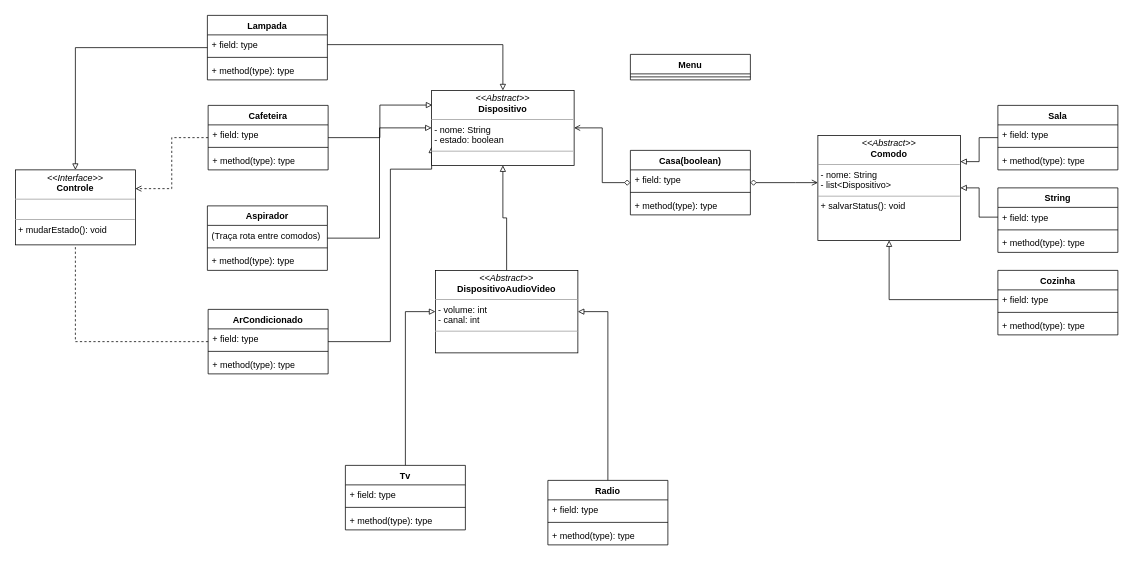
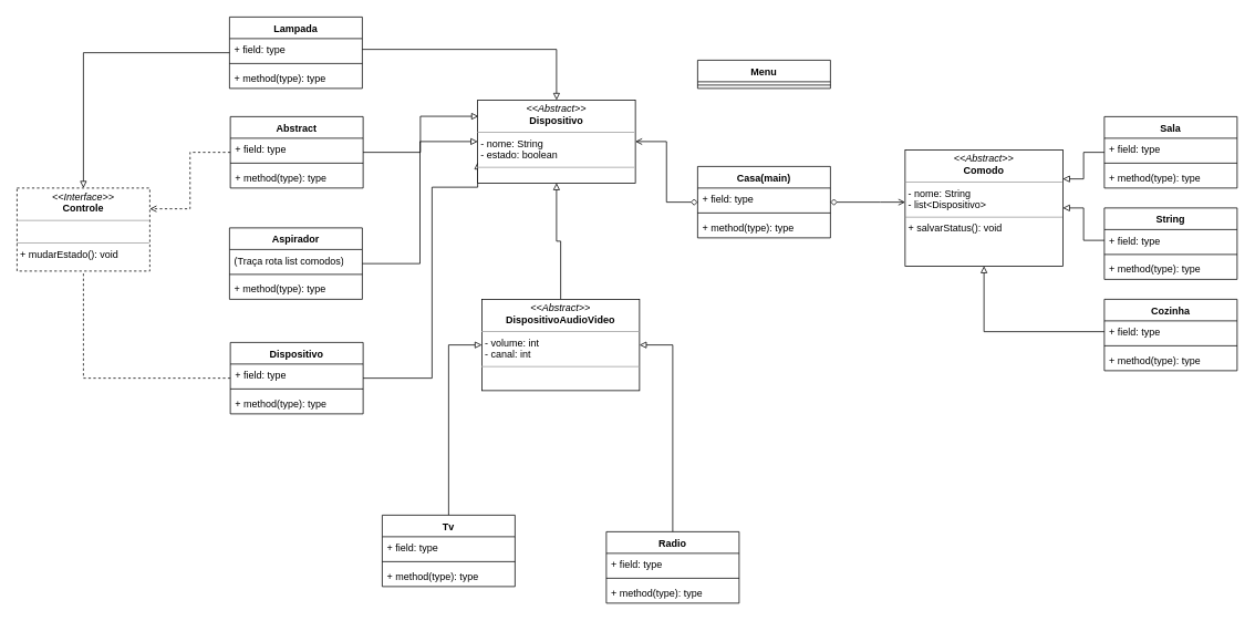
  <mxCell id="0" />
  <mxCell id="1" parent="0" />
  <mxCell id="2" value="Menu" style="swimlane;fontStyle=1;align=center;verticalAlign=top;childLayout=stackLayout;horizontal=1;startSize=26;horizontalStack=0;resizeParent=1;resizeParentMax=0;resizeLast=0;collapsible=1;marginBottom=0;whiteSpace=wrap;html=1;" parent="1" vertex="1"><mxGeometry x="840" y="72" width="160" height="34" as="geometry" /></mxCell>
  <mxCell id="3" value="" style="line;strokeWidth=1;fillColor=none;align=left;verticalAlign=middle;spacingTop=-1;spacingLeft=3;spacingRight=3;rotatable=0;labelPosition=right;points=[];portConstraint=eastwest;strokeColor=inherit;" parent="2" vertex="1"><mxGeometry y="26" width="160" height="8" as="geometry" /></mxCell>
  <mxCell id="4" value="" style="edgeStyle=orthogonalEdgeStyle;rounded=0;orthogonalLoop=1;jettySize=auto;html=1;endArrow=block;endFill=0;dashed=0;" edge="1" parent="1" source="10" target="58"><mxGeometry relative="1" as="geometry" /></mxCell>
  <mxCell id="5" value="" style="edgeStyle=orthogonalEdgeStyle;rounded=0;orthogonalLoop=1;jettySize=auto;html=1;endArrow=block;endFill=0;entryX=0;entryY=0.5;entryDx=0;entryDy=0;" edge="1" parent="1" source="6" target="62"><mxGeometry relative="1" as="geometry"><mxPoint x="590" y="418" as="targetPoint" /></mxGeometry></mxCell>
  <mxCell id="6" value="Tv" style="swimlane;fontStyle=1;align=center;verticalAlign=top;childLayout=stackLayout;horizontal=1;startSize=26;horizontalStack=0;resizeParent=1;resizeParentMax=0;resizeLast=0;collapsible=1;marginBottom=0;whiteSpace=wrap;html=1;" parent="1" vertex="1"><mxGeometry x="460" y="620" width="160" height="86" as="geometry" /></mxCell>
  <mxCell id="7" value="+ field: type" style="text;strokeColor=none;fillColor=none;align=left;verticalAlign=top;spacingLeft=4;spacingRight=4;overflow=hidden;rotatable=0;points=[[0,0.5],[1,0.5]];portConstraint=eastwest;whiteSpace=wrap;html=1;" parent="6" vertex="1"><mxGeometry y="26" width="160" height="26" as="geometry" /></mxCell>
  <mxCell id="8" value="" style="line;strokeWidth=1;fillColor=none;align=left;verticalAlign=middle;spacingTop=-1;spacingLeft=3;spacingRight=3;rotatable=0;labelPosition=right;points=[];portConstraint=eastwest;strokeColor=inherit;" parent="6" vertex="1"><mxGeometry y="52" width="160" height="8" as="geometry" /></mxCell>
  <mxCell id="9" value="+ method(type): type" style="text;strokeColor=none;fillColor=none;align=left;verticalAlign=top;spacingLeft=4;spacingRight=4;overflow=hidden;rotatable=0;points=[[0,0.5],[1,0.5]];portConstraint=eastwest;whiteSpace=wrap;html=1;" parent="6" vertex="1"><mxGeometry y="60" width="160" height="26" as="geometry" /></mxCell>
  <mxCell id="10" value="Lampada" style="swimlane;fontStyle=1;align=center;verticalAlign=top;childLayout=stackLayout;horizontal=1;startSize=26;horizontalStack=0;resizeParent=1;resizeParentMax=0;resizeLast=0;collapsible=1;marginBottom=0;whiteSpace=wrap;html=1;" parent="1" vertex="1"><mxGeometry x="276" y="20" width="160" height="86" as="geometry" /></mxCell>
  <mxCell id="11" value="+ field: type" style="text;strokeColor=none;fillColor=none;align=left;verticalAlign=top;spacingLeft=4;spacingRight=4;overflow=hidden;rotatable=0;points=[[0,0.5],[1,0.5]];portConstraint=eastwest;whiteSpace=wrap;html=1;" parent="10" vertex="1"><mxGeometry y="26" width="160" height="26" as="geometry" /></mxCell>
  <mxCell id="12" value="" style="line;strokeWidth=1;fillColor=none;align=left;verticalAlign=middle;spacingTop=-1;spacingLeft=3;spacingRight=3;rotatable=0;labelPosition=right;points=[];portConstraint=eastwest;strokeColor=inherit;" parent="10" vertex="1"><mxGeometry y="52" width="160" height="8" as="geometry" /></mxCell>
  <mxCell id="13" value="+ method(type): type" style="text;strokeColor=none;fillColor=none;align=left;verticalAlign=top;spacingLeft=4;spacingRight=4;overflow=hidden;rotatable=0;points=[[0,0.5],[1,0.5]];portConstraint=eastwest;whiteSpace=wrap;html=1;" parent="10" vertex="1"><mxGeometry y="60" width="160" height="26" as="geometry" /></mxCell>
  <mxCell id="14" style="edgeStyle=orthogonalEdgeStyle;rounded=0;orthogonalLoop=1;jettySize=auto;html=1;entryX=0;entryY=0.75;entryDx=0;entryDy=0;endArrow=block;endFill=0;" edge="1" parent="1" source="15" target="60"><mxGeometry relative="1" as="geometry"><Array as="points"><mxPoint x="520" y="455" /><mxPoint x="520" y="225" /></Array></mxGeometry></mxCell>
- <mxCell id="15" value="ArCondicionado" style="swimlane;fontStyle=1;align=center;verticalAlign=top;childLayout=stackLayout;horizontal=1;startSize=26;horizontalStack=0;resizeParent=1;resizeParentMax=0;resizeLast=0;collapsible=1;marginBottom=0;whiteSpace=wrap;html=1;" parent="1" vertex="1"><mxGeometry x="277" y="412" width="160" height="86" as="geometry" /></mxCell>
+ <mxCell id="15" value="Dispositivo" style="swimlane;fontStyle=1;align=center;verticalAlign=top;childLayout=stackLayout;horizontal=1;startSize=26;horizontalStack=0;resizeParent=1;resizeParentMax=0;resizeLast=0;collapsible=1;marginBottom=0;whiteSpace=wrap;html=1;" parent="1" vertex="1"><mxGeometry x="277" y="412" width="160" height="86" as="geometry" /></mxCell>
  <mxCell id="16" value="+ field: type" style="text;strokeColor=none;fillColor=none;align=left;verticalAlign=top;spacingLeft=4;spacingRight=4;overflow=hidden;rotatable=0;points=[[0,0.5],[1,0.5]];portConstraint=eastwest;whiteSpace=wrap;html=1;" parent="15" vertex="1"><mxGeometry y="26" width="160" height="26" as="geometry" /></mxCell>
  <mxCell id="17" value="" style="line;strokeWidth=1;fillColor=none;align=left;verticalAlign=middle;spacingTop=-1;spacingLeft=3;spacingRight=3;rotatable=0;labelPosition=right;points=[];portConstraint=eastwest;strokeColor=inherit;" parent="15" vertex="1"><mxGeometry y="52" width="160" height="8" as="geometry" /></mxCell>
  <mxCell id="18" value="+ method(type): type" style="text;strokeColor=none;fillColor=none;align=left;verticalAlign=top;spacingLeft=4;spacingRight=4;overflow=hidden;rotatable=0;points=[[0,0.5],[1,0.5]];portConstraint=eastwest;whiteSpace=wrap;html=1;" parent="15" vertex="1"><mxGeometry y="60" width="160" height="26" as="geometry" /></mxCell>
  <mxCell id="19" value="String" style="swimlane;fontStyle=1;align=center;verticalAlign=top;childLayout=stackLayout;horizontal=1;startSize=26;horizontalStack=0;resizeParent=1;resizeParentMax=0;resizeLast=0;collapsible=1;marginBottom=0;whiteSpace=wrap;html=1;" parent="1" vertex="1"><mxGeometry x="1330" y="250" width="160" height="86" as="geometry" /></mxCell>
  <mxCell id="20" value="+ field: type" style="text;strokeColor=none;fillColor=none;align=left;verticalAlign=top;spacingLeft=4;spacingRight=4;overflow=hidden;rotatable=0;points=[[0,0.5],[1,0.5]];portConstraint=eastwest;whiteSpace=wrap;html=1;" parent="19" vertex="1"><mxGeometry y="26" width="160" height="26" as="geometry" /></mxCell>
  <mxCell id="21" value="" style="line;strokeWidth=1;fillColor=none;align=left;verticalAlign=middle;spacingTop=-1;spacingLeft=3;spacingRight=3;rotatable=0;labelPosition=right;points=[];portConstraint=eastwest;strokeColor=inherit;" parent="19" vertex="1"><mxGeometry y="52" width="160" height="8" as="geometry" /></mxCell>
  <mxCell id="22" value="+ method(type): type" style="text;strokeColor=none;fillColor=none;align=left;verticalAlign=top;spacingLeft=4;spacingRight=4;overflow=hidden;rotatable=0;points=[[0,0.5],[1,0.5]];portConstraint=eastwest;whiteSpace=wrap;html=1;" parent="19" vertex="1"><mxGeometry y="60" width="160" height="26" as="geometry" /></mxCell>
  <mxCell id="23" value="" style="edgeStyle=orthogonalEdgeStyle;rounded=0;orthogonalLoop=1;jettySize=auto;html=1;endArrow=block;endFill=0;entryX=1;entryY=0.25;entryDx=0;entryDy=0;" edge="1" parent="1" source="24" target="55"><mxGeometry relative="1" as="geometry" /></mxCell>
  <mxCell id="24" value="Sala" style="swimlane;fontStyle=1;align=center;verticalAlign=top;childLayout=stackLayout;horizontal=1;startSize=26;horizontalStack=0;resizeParent=1;resizeParentMax=0;resizeLast=0;collapsible=1;marginBottom=0;whiteSpace=wrap;html=1;" parent="1" vertex="1"><mxGeometry x="1330" y="140" width="160" height="86" as="geometry" /></mxCell>
  <mxCell id="25" value="+ field: type" style="text;strokeColor=none;fillColor=none;align=left;verticalAlign=top;spacingLeft=4;spacingRight=4;overflow=hidden;rotatable=0;points=[[0,0.5],[1,0.5]];portConstraint=eastwest;whiteSpace=wrap;html=1;" parent="24" vertex="1"><mxGeometry y="26" width="160" height="26" as="geometry" /></mxCell>
  <mxCell id="26" value="" style="line;strokeWidth=1;fillColor=none;align=left;verticalAlign=middle;spacingTop=-1;spacingLeft=3;spacingRight=3;rotatable=0;labelPosition=right;points=[];portConstraint=eastwest;strokeColor=inherit;" parent="24" vertex="1"><mxGeometry y="52" width="160" height="8" as="geometry" /></mxCell>
  <mxCell id="27" value="+ method(type): type" style="text;strokeColor=none;fillColor=none;align=left;verticalAlign=top;spacingLeft=4;spacingRight=4;overflow=hidden;rotatable=0;points=[[0,0.5],[1,0.5]];portConstraint=eastwest;whiteSpace=wrap;html=1;" parent="24" vertex="1"><mxGeometry y="60" width="160" height="26" as="geometry" /></mxCell>
  <mxCell id="28" value="" style="edgeStyle=orthogonalEdgeStyle;rounded=0;orthogonalLoop=1;jettySize=auto;html=1;endArrow=open;endFill=0;dashed=1;entryX=1;entryY=0.25;entryDx=0;entryDy=0;" edge="1" parent="1" source="30" target="58"><mxGeometry relative="1" as="geometry" /></mxCell>
  <mxCell id="29" style="edgeStyle=orthogonalEdgeStyle;rounded=0;orthogonalLoop=1;jettySize=auto;html=1;endArrow=block;endFill=0;entryX=0.005;entryY=0.196;entryDx=0;entryDy=0;entryPerimeter=0;" edge="1" parent="1" source="30" target="60"><mxGeometry relative="1" as="geometry" /></mxCell>
- <mxCell id="30" value="Cafeteira" style="swimlane;fontStyle=1;align=center;verticalAlign=top;childLayout=stackLayout;horizontal=1;startSize=26;horizontalStack=0;resizeParent=1;resizeParentMax=0;resizeLast=0;collapsible=1;marginBottom=0;whiteSpace=wrap;html=1;" parent="1" vertex="1"><mxGeometry x="277" y="140" width="160" height="86" as="geometry" /></mxCell>
+ <mxCell id="30" value="Abstract" style="swimlane;fontStyle=1;align=center;verticalAlign=top;childLayout=stackLayout;horizontal=1;startSize=26;horizontalStack=0;resizeParent=1;resizeParentMax=0;resizeLast=0;collapsible=1;marginBottom=0;whiteSpace=wrap;html=1;" parent="1" vertex="1"><mxGeometry x="277" y="140" width="160" height="86" as="geometry" /></mxCell>
  <mxCell id="31" value="+ field: type" style="text;strokeColor=none;fillColor=none;align=left;verticalAlign=top;spacingLeft=4;spacingRight=4;overflow=hidden;rotatable=0;points=[[0,0.5],[1,0.5]];portConstraint=eastwest;whiteSpace=wrap;html=1;" parent="30" vertex="1"><mxGeometry y="26" width="160" height="26" as="geometry" /></mxCell>
  <mxCell id="32" value="" style="line;strokeWidth=1;fillColor=none;align=left;verticalAlign=middle;spacingTop=-1;spacingLeft=3;spacingRight=3;rotatable=0;labelPosition=right;points=[];portConstraint=eastwest;strokeColor=inherit;" parent="30" vertex="1"><mxGeometry y="52" width="160" height="8" as="geometry" /></mxCell>
  <mxCell id="33" value="+ method(type): type" style="text;strokeColor=none;fillColor=none;align=left;verticalAlign=top;spacingLeft=4;spacingRight=4;overflow=hidden;rotatable=0;points=[[0,0.5],[1,0.5]];portConstraint=eastwest;whiteSpace=wrap;html=1;" parent="30" vertex="1"><mxGeometry y="60" width="160" height="26" as="geometry" /></mxCell>
  <mxCell id="34" value="" style="edgeStyle=orthogonalEdgeStyle;rounded=0;orthogonalLoop=1;jettySize=auto;html=1;endArrow=block;endFill=0;entryX=1;entryY=0.5;entryDx=0;entryDy=0;" edge="1" parent="1" source="35" target="62"><mxGeometry relative="1" as="geometry"><mxPoint x="750" y="418" as="targetPoint" /><Array as="points"><mxPoint x="810" y="415" /></Array></mxGeometry></mxCell>
  <mxCell id="35" value="Radio" style="swimlane;fontStyle=1;align=center;verticalAlign=top;childLayout=stackLayout;horizontal=1;startSize=26;horizontalStack=0;resizeParent=1;resizeParentMax=0;resizeLast=0;collapsible=1;marginBottom=0;whiteSpace=wrap;html=1;" parent="1" vertex="1"><mxGeometry x="730" y="640" width="160" height="86" as="geometry" /></mxCell>
  <mxCell id="36" value="+ field: type" style="text;strokeColor=none;fillColor=none;align=left;verticalAlign=top;spacingLeft=4;spacingRight=4;overflow=hidden;rotatable=0;points=[[0,0.5],[1,0.5]];portConstraint=eastwest;whiteSpace=wrap;html=1;" parent="35" vertex="1"><mxGeometry y="26" width="160" height="26" as="geometry" /></mxCell>
  <mxCell id="37" value="" style="line;strokeWidth=1;fillColor=none;align=left;verticalAlign=middle;spacingTop=-1;spacingLeft=3;spacingRight=3;rotatable=0;labelPosition=right;points=[];portConstraint=eastwest;strokeColor=inherit;" parent="35" vertex="1"><mxGeometry y="52" width="160" height="8" as="geometry" /></mxCell>
  <mxCell id="38" value="+ method(type): type" style="text;strokeColor=none;fillColor=none;align=left;verticalAlign=top;spacingLeft=4;spacingRight=4;overflow=hidden;rotatable=0;points=[[0,0.5],[1,0.5]];portConstraint=eastwest;whiteSpace=wrap;html=1;" parent="35" vertex="1"><mxGeometry y="60" width="160" height="26" as="geometry" /></mxCell>
  <mxCell id="39" value="Cozinha" style="swimlane;fontStyle=1;align=center;verticalAlign=top;childLayout=stackLayout;horizontal=1;startSize=26;horizontalStack=0;resizeParent=1;resizeParentMax=0;resizeLast=0;collapsible=1;marginBottom=0;whiteSpace=wrap;html=1;" parent="1" vertex="1"><mxGeometry x="1330" y="360" width="160" height="86" as="geometry" /></mxCell>
  <mxCell id="40" value="+ field: type" style="text;strokeColor=none;fillColor=none;align=left;verticalAlign=top;spacingLeft=4;spacingRight=4;overflow=hidden;rotatable=0;points=[[0,0.5],[1,0.5]];portConstraint=eastwest;whiteSpace=wrap;html=1;" parent="39" vertex="1"><mxGeometry y="26" width="160" height="26" as="geometry" /></mxCell>
  <mxCell id="41" value="" style="line;strokeWidth=1;fillColor=none;align=left;verticalAlign=middle;spacingTop=-1;spacingLeft=3;spacingRight=3;rotatable=0;labelPosition=right;points=[];portConstraint=eastwest;strokeColor=inherit;" parent="39" vertex="1"><mxGeometry y="52" width="160" height="8" as="geometry" /></mxCell>
  <mxCell id="42" value="+ method(type): type" style="text;strokeColor=none;fillColor=none;align=left;verticalAlign=top;spacingLeft=4;spacingRight=4;overflow=hidden;rotatable=0;points=[[0,0.5],[1,0.5]];portConstraint=eastwest;whiteSpace=wrap;html=1;" parent="39" vertex="1"><mxGeometry y="60" width="160" height="26" as="geometry" /></mxCell>
  <mxCell id="43" style="edgeStyle=orthogonalEdgeStyle;rounded=0;orthogonalLoop=1;jettySize=auto;html=1;endArrow=block;endFill=0;exitX=0.5;exitY=0;exitDx=0;exitDy=0;" edge="1" parent="1" source="62" target="60"><mxGeometry relative="1" as="geometry"><mxPoint x="670" y="370" as="sourcePoint" /><mxPoint x="670" y="280" as="targetPoint" /></mxGeometry></mxCell>
  <mxCell id="44" style="edgeStyle=orthogonalEdgeStyle;rounded=0;orthogonalLoop=1;jettySize=auto;html=1;endArrow=open;endFill=0;startArrow=diamond;startFill=0;" edge="1" parent="1" source="45" target="60"><mxGeometry relative="1" as="geometry" /></mxCell>
- <mxCell id="45" value="Casa(boolean)" style="swimlane;fontStyle=1;align=center;verticalAlign=top;childLayout=stackLayout;horizontal=1;startSize=26;horizontalStack=0;resizeParent=1;resizeParentMax=0;resizeLast=0;collapsible=1;marginBottom=0;whiteSpace=wrap;html=1;" parent="1" vertex="1"><mxGeometry x="840" y="200" width="160" height="86" as="geometry" /></mxCell>
+ <mxCell id="45" value="Casa(main)" style="swimlane;fontStyle=1;align=center;verticalAlign=top;childLayout=stackLayout;horizontal=1;startSize=26;horizontalStack=0;resizeParent=1;resizeParentMax=0;resizeLast=0;collapsible=1;marginBottom=0;whiteSpace=wrap;html=1;" parent="1" vertex="1"><mxGeometry x="840" y="200" width="160" height="86" as="geometry" /></mxCell>
  <mxCell id="46" value="+ field: type" style="text;strokeColor=none;fillColor=none;align=left;verticalAlign=top;spacingLeft=4;spacingRight=4;overflow=hidden;rotatable=0;points=[[0,0.5],[1,0.5]];portConstraint=eastwest;whiteSpace=wrap;html=1;" parent="45" vertex="1"><mxGeometry y="26" width="160" height="26" as="geometry" /></mxCell>
  <mxCell id="47" value="" style="line;strokeWidth=1;fillColor=none;align=left;verticalAlign=middle;spacingTop=-1;spacingLeft=3;spacingRight=3;rotatable=0;labelPosition=right;points=[];portConstraint=eastwest;strokeColor=inherit;" parent="45" vertex="1"><mxGeometry y="52" width="160" height="8" as="geometry" /></mxCell>
  <mxCell id="48" value="+ method(type): type" style="text;strokeColor=none;fillColor=none;align=left;verticalAlign=top;spacingLeft=4;spacingRight=4;overflow=hidden;rotatable=0;points=[[0,0.5],[1,0.5]];portConstraint=eastwest;whiteSpace=wrap;html=1;" parent="45" vertex="1"><mxGeometry y="60" width="160" height="26" as="geometry" /></mxCell>
  <mxCell id="49" style="edgeStyle=orthogonalEdgeStyle;rounded=0;orthogonalLoop=1;jettySize=auto;html=1;entryX=0;entryY=0.5;entryDx=0;entryDy=0;endArrow=block;endFill=0;" edge="1" parent="1" source="50" target="60"><mxGeometry relative="1" as="geometry" /></mxCell>
  <mxCell id="50" value="Aspirador" style="swimlane;fontStyle=1;align=center;verticalAlign=top;childLayout=stackLayout;horizontal=1;startSize=26;horizontalStack=0;resizeParent=1;resizeParentMax=0;resizeLast=0;collapsible=1;marginBottom=0;whiteSpace=wrap;html=1;" parent="1" vertex="1"><mxGeometry x="276" y="274" width="160" height="86" as="geometry" /></mxCell>
- <mxCell id="51" value="(Traça rota entre comodos)" style="text;strokeColor=none;fillColor=none;align=left;verticalAlign=top;spacingLeft=4;spacingRight=4;overflow=hidden;rotatable=0;points=[[0,0.5],[1,0.5]];portConstraint=eastwest;whiteSpace=wrap;html=1;" parent="50" vertex="1"><mxGeometry y="26" width="160" height="26" as="geometry" /></mxCell>
+ <mxCell id="51" value="(Traça rota list comodos)" style="text;strokeColor=none;fillColor=none;align=left;verticalAlign=top;spacingLeft=4;spacingRight=4;overflow=hidden;rotatable=0;points=[[0,0.5],[1,0.5]];portConstraint=eastwest;whiteSpace=wrap;html=1;" parent="50" vertex="1"><mxGeometry y="26" width="160" height="26" as="geometry" /></mxCell>
  <mxCell id="52" value="" style="line;strokeWidth=1;fillColor=none;align=left;verticalAlign=middle;spacingTop=-1;spacingLeft=3;spacingRight=3;rotatable=0;labelPosition=right;points=[];portConstraint=eastwest;strokeColor=inherit;" parent="50" vertex="1"><mxGeometry y="52" width="160" height="8" as="geometry" /></mxCell>
  <mxCell id="53" value="+ method(type): type" style="text;strokeColor=none;fillColor=none;align=left;verticalAlign=top;spacingLeft=4;spacingRight=4;overflow=hidden;rotatable=0;points=[[0,0.5],[1,0.5]];portConstraint=eastwest;whiteSpace=wrap;html=1;" parent="50" vertex="1"><mxGeometry y="60" width="160" height="26" as="geometry" /></mxCell>
  <mxCell id="54" style="edgeStyle=orthogonalEdgeStyle;rounded=0;orthogonalLoop=1;jettySize=auto;html=1;endArrow=diamond;endFill=0;startArrow=open;startFill=0;" edge="1" parent="1" source="55" target="45"><mxGeometry relative="1" as="geometry"><Array as="points"><mxPoint x="1060" y="243" /><mxPoint x="1060" y="243" /></Array></mxGeometry></mxCell>
  <mxCell id="55" value="&lt;p style=&quot;margin:0px;margin-top:4px;text-align:center;&quot;&gt;&lt;i&gt;&amp;lt;&amp;lt;Abstract&amp;gt;&amp;gt;&lt;/i&gt;&lt;br&gt;&lt;b&gt;Comodo&lt;/b&gt;&lt;/p&gt;&lt;hr size=&quot;1&quot;&gt;&lt;p style=&quot;margin:0px;margin-left:4px;&quot;&gt;- nome: String&lt;/p&gt;&lt;p style=&quot;margin:0px;margin-left:4px;&quot;&gt;- list&amp;lt;Dispositivo&amp;gt;&lt;/p&gt;&lt;hr size=&quot;1&quot;&gt;&lt;p style=&quot;margin:0px;margin-left:4px;&quot;&gt;+ salvarStatus(): void&lt;br&gt;&lt;/p&gt;" style="verticalAlign=top;align=left;overflow=fill;fontSize=12;fontFamily=Helvetica;html=1;whiteSpace=wrap;" vertex="1" parent="1"><mxGeometry x="1090" y="180" width="190" height="140" as="geometry" /></mxCell>
  <mxCell id="56" style="edgeStyle=orthogonalEdgeStyle;rounded=0;orthogonalLoop=1;jettySize=auto;html=1;endArrow=block;endFill=0;" edge="1" parent="1" source="20" target="55"><mxGeometry relative="1" as="geometry" /></mxCell>
  <mxCell id="57" style="edgeStyle=orthogonalEdgeStyle;rounded=0;orthogonalLoop=1;jettySize=auto;html=1;endArrow=block;endFill=0;" edge="1" parent="1" source="40" target="55"><mxGeometry relative="1" as="geometry" /></mxCell>
- <mxCell id="58" value="&lt;p style=&quot;margin:0px;margin-top:4px;text-align:center;&quot;&gt;&lt;i&gt;&amp;lt;&amp;lt;Interface&amp;gt;&amp;gt;&lt;/i&gt;&lt;br&gt;&lt;b&gt;Controle&lt;/b&gt;&lt;/p&gt;&lt;hr size=&quot;1&quot;&gt;&lt;p style=&quot;margin:0px;margin-left:4px;&quot;&gt;&lt;br&gt;&lt;/p&gt;&lt;hr size=&quot;1&quot;&gt;&lt;p style=&quot;margin:0px;margin-left:4px;&quot;&gt;+ mudarEstado(): void&lt;br&gt;&lt;/p&gt;" style="verticalAlign=top;align=left;overflow=fill;fontSize=12;fontFamily=Helvetica;html=1;whiteSpace=wrap;" vertex="1" parent="1"><mxGeometry x="20" y="226" width="160" height="100" as="geometry" /></mxCell>
+ <mxCell id="58" value="&lt;p style=&quot;margin:0px;margin-top:4px;text-align:center;&quot;&gt;&lt;i&gt;&amp;lt;&amp;lt;Interface&amp;gt;&amp;gt;&lt;/i&gt;&lt;br&gt;&lt;b&gt;Controle&lt;/b&gt;&lt;/p&gt;&lt;hr size=&quot;1&quot;&gt;&lt;p style=&quot;margin:0px;margin-left:4px;&quot;&gt;&lt;br&gt;&lt;/p&gt;&lt;hr size=&quot;1&quot;&gt;&lt;p style=&quot;margin:0px;margin-left:4px;&quot;&gt;+ mudarEstado(): void&lt;br&gt;&lt;/p&gt;" style="verticalAlign=top;align=left;overflow=fill;fontSize=12;fontFamily=Helvetica;html=1;whiteSpace=wrap;dashed=1;" vertex="1" parent="1"><mxGeometry x="20" y="226" width="160" height="100" as="geometry" /></mxCell>
  <mxCell id="59" value="" style="edgeStyle=orthogonalEdgeStyle;rounded=0;orthogonalLoop=1;jettySize=auto;html=1;endArrow=none;endFill=0;dashed=1;" edge="1" parent="1" source="15" target="58"><mxGeometry relative="1" as="geometry"><mxPoint x="237" y="434.5" as="sourcePoint" /><mxPoint x="140" y="475.5" as="targetPoint" /></mxGeometry></mxCell>
  <mxCell id="60" value="&lt;p style=&quot;margin:0px;margin-top:4px;text-align:center;&quot;&gt;&lt;i&gt;&amp;lt;&amp;lt;Abstract&amp;gt;&amp;gt;&lt;/i&gt;&lt;br&gt;&lt;b&gt;Dispositivo&lt;/b&gt;&lt;/p&gt;&lt;hr size=&quot;1&quot;&gt;&lt;p style=&quot;margin:0px;margin-left:4px;&quot;&gt;- nome: String&lt;/p&gt;&lt;p style=&quot;margin:0px;margin-left:4px;&quot;&gt;- estado: boolean&lt;/p&gt;&lt;hr size=&quot;1&quot;&gt;&lt;p style=&quot;margin:0px;margin-left:4px;&quot;&gt;&lt;br&gt;&lt;/p&gt;" style="verticalAlign=top;align=left;overflow=fill;fontSize=12;fontFamily=Helvetica;html=1;whiteSpace=wrap;" vertex="1" parent="1"><mxGeometry x="575" y="120" width="190" height="100" as="geometry" /></mxCell>
  <mxCell id="61" style="edgeStyle=orthogonalEdgeStyle;rounded=0;orthogonalLoop=1;jettySize=auto;html=1;entryX=0.5;entryY=0;entryDx=0;entryDy=0;endArrow=block;endFill=0;" edge="1" parent="1" source="11" target="60"><mxGeometry relative="1" as="geometry" /></mxCell>
  <mxCell id="62" value="&lt;p style=&quot;margin:0px;margin-top:4px;text-align:center;&quot;&gt;&lt;i&gt;&amp;lt;&amp;lt;Abstract&amp;gt;&amp;gt;&lt;/i&gt;&lt;br&gt;&lt;b&gt;DispositivoAudioVideo&lt;/b&gt;&lt;/p&gt;&lt;hr size=&quot;1&quot;&gt;&lt;p style=&quot;margin:0px;margin-left:4px;&quot;&gt;- volume: int&lt;/p&gt;&lt;p style=&quot;margin:0px;margin-left:4px;&quot;&gt;- canal: int&lt;/p&gt;&lt;hr size=&quot;1&quot;&gt;&lt;p style=&quot;margin:0px;margin-left:4px;&quot;&gt;&lt;br&gt;&lt;/p&gt;" style="verticalAlign=top;align=left;overflow=fill;fontSize=12;fontFamily=Helvetica;html=1;whiteSpace=wrap;" vertex="1" parent="1"><mxGeometry x="580" y="360" width="190" height="110" as="geometry" /></mxCell>
